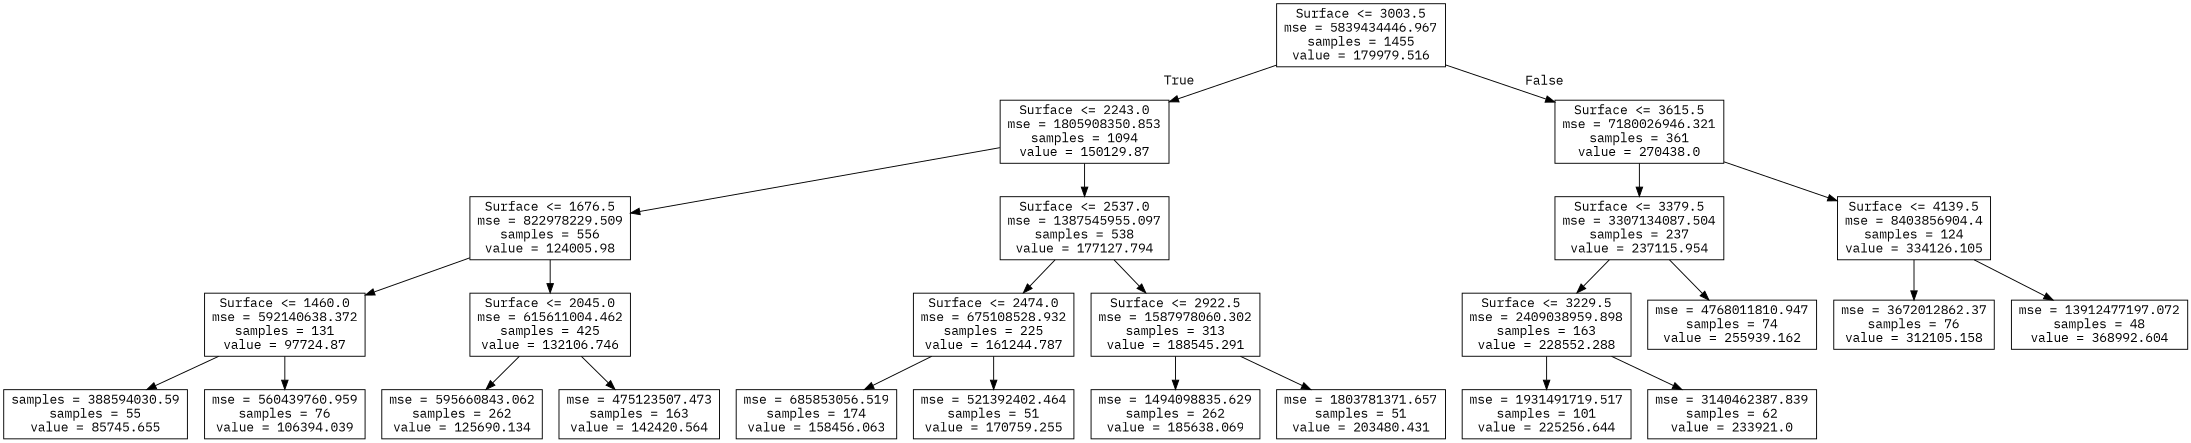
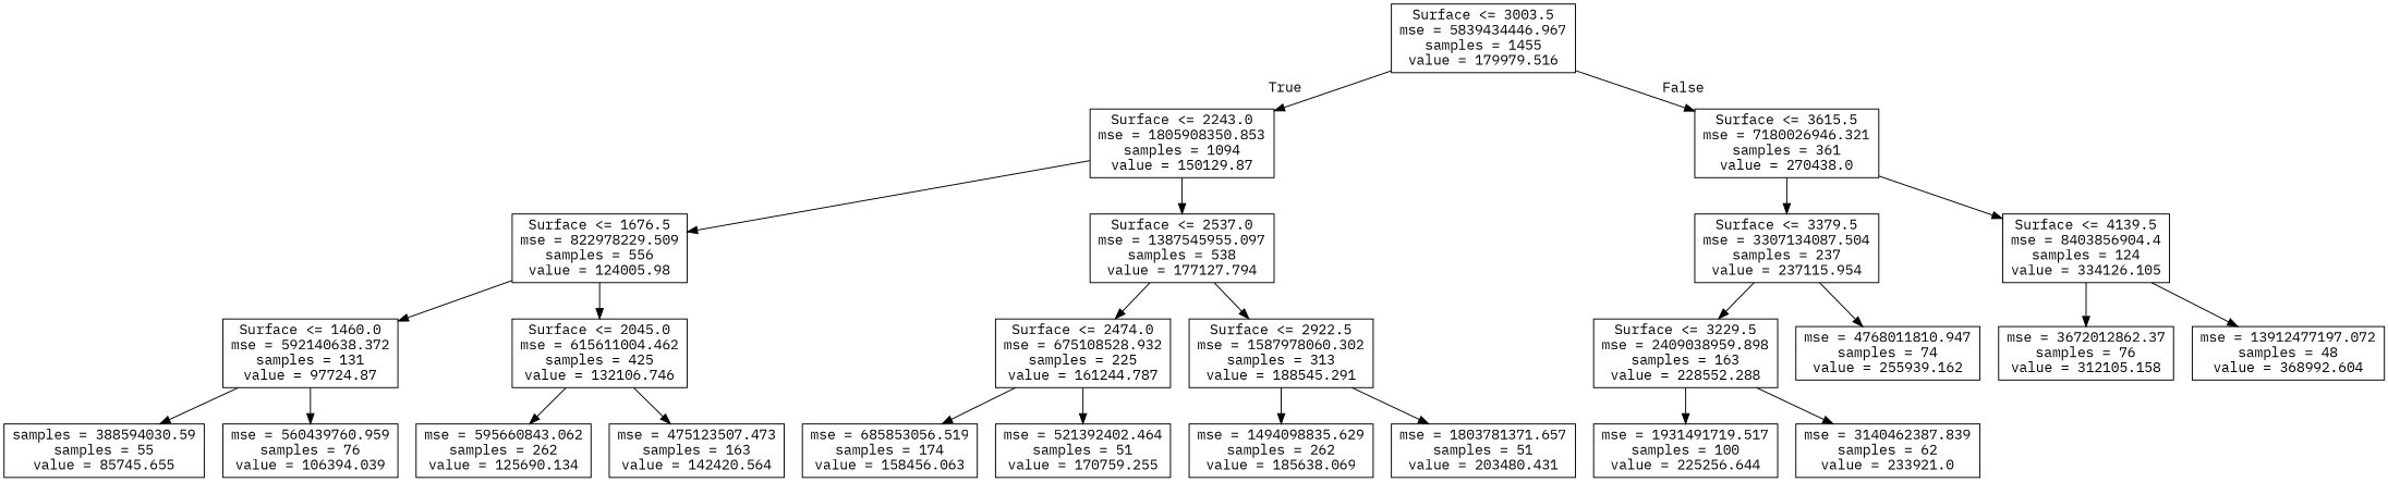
  digraph {
    fontname="IBM Plex Mono"
    node [fontname="IBM Plex Mono" shape=box]
    edge [fontname="IBM Plex Mono"]
    n1 [label="Surface <= 3003.5\nmse = 5839434446.967\nsamples = 1455\nvalue = 179979.516"]
    n2 [label="Surface <= 2243.0\nmse = 1805908350.853\nsamples = 1094\nvalue = 150129.87"]
    n3 [label="Surface <= 3615.5\nmse = 7180026946.321\nsamples = 361\nvalue = 270438.0"]
    n4 [label="Surface <= 1676.5\nmse = 822978229.509\nsamples = 556\nvalue = 124005.98"]
    n5 [label="Surface <= 2537.0\nmse = 1387545955.097\nsamples = 538\nvalue = 177127.794"]
    n6 [label="Surface <= 3379.5\nmse = 3307134087.504\nsamples = 237\nvalue = 237115.954"]
    n7 [label="Surface <= 4139.5\nmse = 8403856904.4\nsamples = 124\nvalue = 334126.105"]
    n8 [label="Surface <= 1460.0\nmse = 592140638.372\nsamples = 131\nvalue = 97724.87"]
    n9 [label="Surface <= 2045.0\nmse = 615611004.462\nsamples = 425\nvalue = 132106.746"]
    n10 [label="Surface <= 2474.0\nmse = 675108528.932\nsamples = 225\nvalue = 161244.787"]
    n11 [label="Surface <= 2922.5\nmse = 1587978060.302\nsamples = 313\nvalue = 188545.291"]
    n12 [label="samples = 388594030.59\nsamples = 55\nvalue = 85745.655"]
    n13 [label="mse = 560439760.959\nsamples = 76\nvalue = 106394.039"]
    n14 [label="mse = 595660843.062\nsamples = 262\nvalue = 125690.134"]
    n15 [label="mse = 475123507.473\nsamples = 163\nvalue = 142420.564"]
    n16 [label="mse = 685853056.519\nsamples = 174\nvalue = 158456.063"]
    n17 [label="mse = 521392402.464\nsamples = 51\nvalue = 170759.255"]
    n18 [label="mse = 1494098835.629\nsamples = 262\nvalue = 185638.069"]
    n19 [label="mse = 1803781371.657\nsamples = 51\nvalue = 203480.431"]
    n20 [label="Surface <= 3229.5\nmse = 2409038959.898\nsamples = 163\nvalue = 228552.288"]
    n21 [label="mse = 4768011810.947\nsamples = 74\nvalue = 255939.162"]
    n22 [label="mse = 3672012862.37\nsamples = 76\nvalue = 312105.158"]
    n23 [label="mse = 13912477197.072\nsamples = 48\nvalue = 368992.604"]
-   n24 [label="mse = 1931491719.517\nsamples = 101\nvalue = 225256.644"]
+   n24 [label="mse = 1931491719.517\nsamples = 100\nvalue = 225256.644"]
    n25 [label="mse = 3140462387.839\nsamples = 62\nvalue = 233921.0"]
    n1 -> n2 [headlabel=True labelangle=45 labeldistance=2.5]
    n1 -> n3 [headlabel=False labelangle=-45 labeldistance=2.5]
    n2 -> n4
    n2 -> n5
    n3 -> n6
    n3 -> n7
    n4 -> n8
    n4 -> n9
    n5 -> n10
    n5 -> n11
    n6 -> n20
    n6 -> n21
    n7 -> n22
    n7 -> n23
    n8 -> n12
    n8 -> n13
    n9 -> n14
    n9 -> n15
    n10 -> n16
    n10 -> n17
    n11 -> n18
    n11 -> n19
    n20 -> n24
    n20 -> n25
  }
